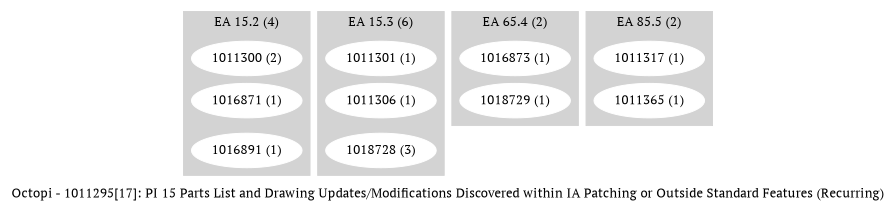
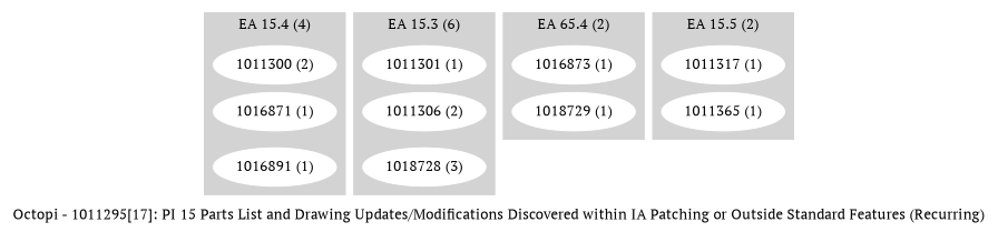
  digraph {
    fontname="PT Serif"
    label="Octopi - 1011295[17]: PI 15 Parts List and Drawing Updates/Modifications Discovered within IA Patching or Outside Standard Features (Recurring)"
    ranksep=.1
    node [color=white fontname="PT Serif" style=filled]
    edge [fontname="PT Serif" style=invis]
    "1011300 (2)"
    "1016871 (1)"
    "1016891 (1)"
    "1011301 (1)"
-   "1011306 (2)" [label="1011306 (1)"]
+   "1011306 (2)"
    "1018728 (3)"
    "1016873 (1)"
    "1018729 (1)"
    "1011317 (1)"
    n10 [label="1011365 (1)"]
    subgraph cluster_1 {
      color=lightgrey
-     label="EA 15.2 (4)"
+     label="EA 15.4 (4)"
      style=filled
      "1011300 (2)"
      "1016871 (1)"
      "1016891 (1)"
    }
    subgraph cluster_2 {
      color=lightgrey
      label="EA 15.3 (6)"
      style=filled
      "1011301 (1)"
      "1011306 (2)"
      "1018728 (3)"
    }
    subgraph cluster_3 {
      color=lightgrey
      label="EA 65.4 (2)"
      style=filled
      "1016873 (1)"
      "1018729 (1)"
    }
    subgraph cluster_4 {
      color=lightgrey
-     label="EA 85.5 (2)"
+     label="EA 15.5 (2)"
      style=filled
      "1011317 (1)"
      n10
    }
    "1011300 (2)" -> "1016871 (1)"
    "1016871 (1)" -> "1016891 (1)"
    "1011301 (1)" -> "1011306 (2)"
    "1011306 (2)" -> "1018728 (3)"
    "1016873 (1)" -> "1018729 (1)"
    "1011317 (1)" -> n10
  }
